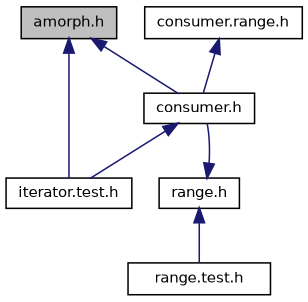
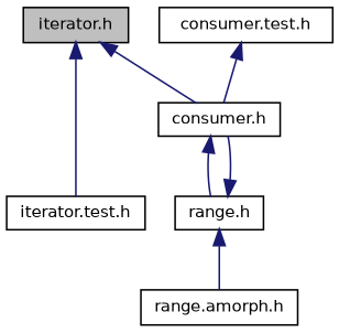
  digraph {
    node [color=black fillcolor=white fontname=Helvetica fontsize=10 shape=record style=filled]
    edge [color=midnightblue dir=back fontname=Helvetica fontsize=10 labelfontname=Helvetica labelfontsize=10 style=solid]
-   n1 [fillcolor=grey75 fontcolor=black height=0.2 label="amorph.h" width=0.4]
+   n1 [fillcolor=grey75 fontcolor=black height=0.2 label="iterator.h" width=0.4]
    n2 [height=0.2 label="iterator.test.h" width=0.4]
    n3 [height=0.2 label="consumer.h" width=0.4]
    n4 [height=0.2 label="range.h" width=0.4]
-   n5 [height=0.2 label="consumer.range.h" width=0.4]
-   n6 [height=0.2 label="range.test.h" width=0.4]
+   n5 [height=0.2 label="consumer.test.h" width=0.4]
+   n6 [height=0.2 label="range.amorph.h" width=0.4]
    n1 -> n2
    n1 -> n3
-   n3 -> n2
+   n3 -> n4
    n4 -> n3
    n4 -> n6
    n5 -> n3
  }
